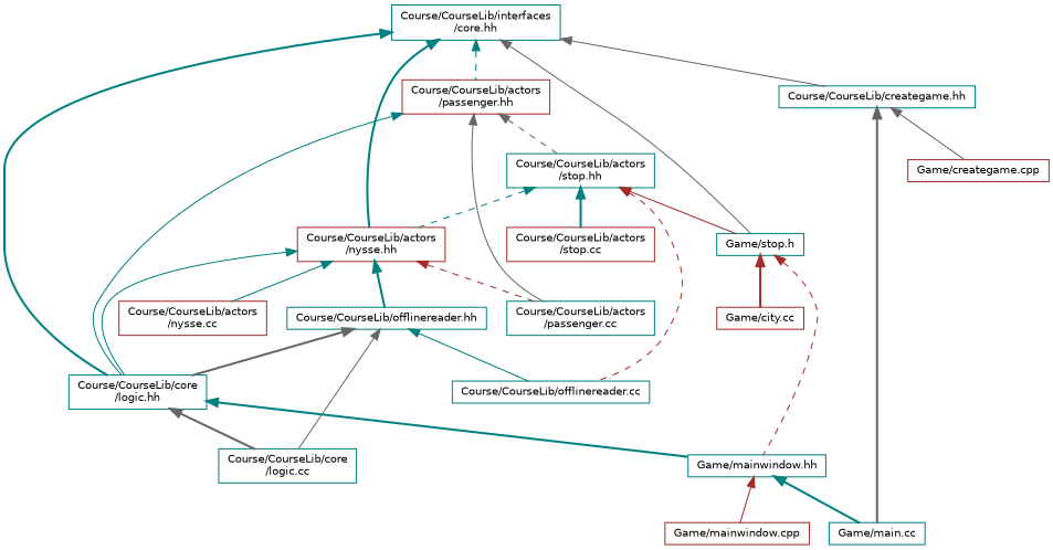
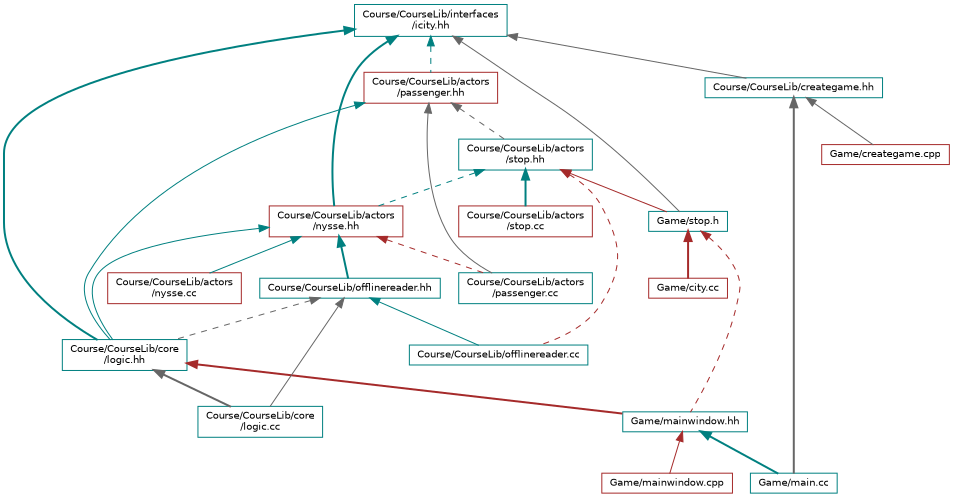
  digraph {
    node [color=teal fillcolor=white fontname=Helvetica fontsize=10 shape=record style=filled]
    edge [color=teal dir=back fontname=Helvetica fontsize=10 labelfontname=Helvetica labelfontsize=10 style=solid]
    n1 [height=0.2 label="Course/CourseLib/actors\l/stop.hh" width=0.4]
    n2 [color=brown height=0.2 label="Course/CourseLib/actors\l/nysse.hh" width=0.4]
    n3 [height=0.2 label="Course/CourseLib/offlinereader.cc" width=0.4]
    n4 [color=brown height=0.2 label="Course/CourseLib/actors\l/stop.cc" width=0.4]
    n5 [height=0.2 label="Game/stop.h" width=0.4]
-   n6 [height=0.2 label="Course/CourseLib/interfaces\l/core.hh" width=0.4]
+   n6 [height=0.2 label="Course/CourseLib/interfaces\l/icity.hh" width=0.4]
    n7 [height=0.2 label="Course/CourseLib/core\l/logic.hh" width=0.4]
    n8 [color=brown height=0.2 label="Course/CourseLib/actors\l/passenger.hh" width=0.4]
    n9 [height=0.2 label="Course/CourseLib/creategame.hh" width=0.4]
    n10 [height=0.2 label="Course/CourseLib/offlinereader.hh" width=0.4]
    n11 [color=brown height=0.2 label="Course/CourseLib/actors\l/nysse.cc" width=0.4]
    n12 [height=0.2 label="Course/CourseLib/actors\l/passenger.cc" width=0.4]
    n13 [height=0.2 label="Course/CourseLib/core\l/logic.cc" width=0.4]
    n14 [height=0.2 label="Game/mainwindow.hh" width=0.4]
    n15 [color=brown height=0.2 label="Game/city.cc" width=0.4]
    n16 [height=0.2 label="Game/main.cc" width=0.4]
    n17 [color=brown height=0.2 label="Game/mainwindow.cpp" width=0.4]
    n18 [color=brown height=0.2 label="Game/creategame.cpp" width=0.4]
    n1 -> n2 [style=dashed]
    n1 -> n3 [color=brown style=dashed]
    n1 -> n4 [style=bold]
    n1 -> n5 [color=brown]
    n2 -> n7
    n2 -> n10 [style=bold]
    n2 -> n11
    n2 -> n12 [color=brown style=dashed]
    n5 -> n14 [color=brown style=dashed]
    n5 -> n15 [color=brown style=bold]
    n6 -> n2 [style=bold]
    n6 -> n5 [color=gray40]
    n6 -> n7 [style=bold]
    n6 -> n8 [style=dashed]
    n6 -> n9 [color=gray40]
    n7 -> n13 [color=gray40 style=bold]
-   n7 -> n14 [style=bold]
+   n7 -> n14 [color=brown style=bold]
    n8 -> n1 [color=gray40 style=dashed]
    n8 -> n7
    n8 -> n12 [color=gray40]
    n9 -> n16 [color=gray40 style=bold]
    n9 -> n18 [color=gray40]
    n10 -> n3
-   n10 -> n7 [color=gray40 style=bold]
+   n10 -> n7 [color=gray40 style=dashed]
    n10 -> n13 [color=gray40]
    n14 -> n16 [style=bold]
    n14 -> n17 [color=brown]
  }
